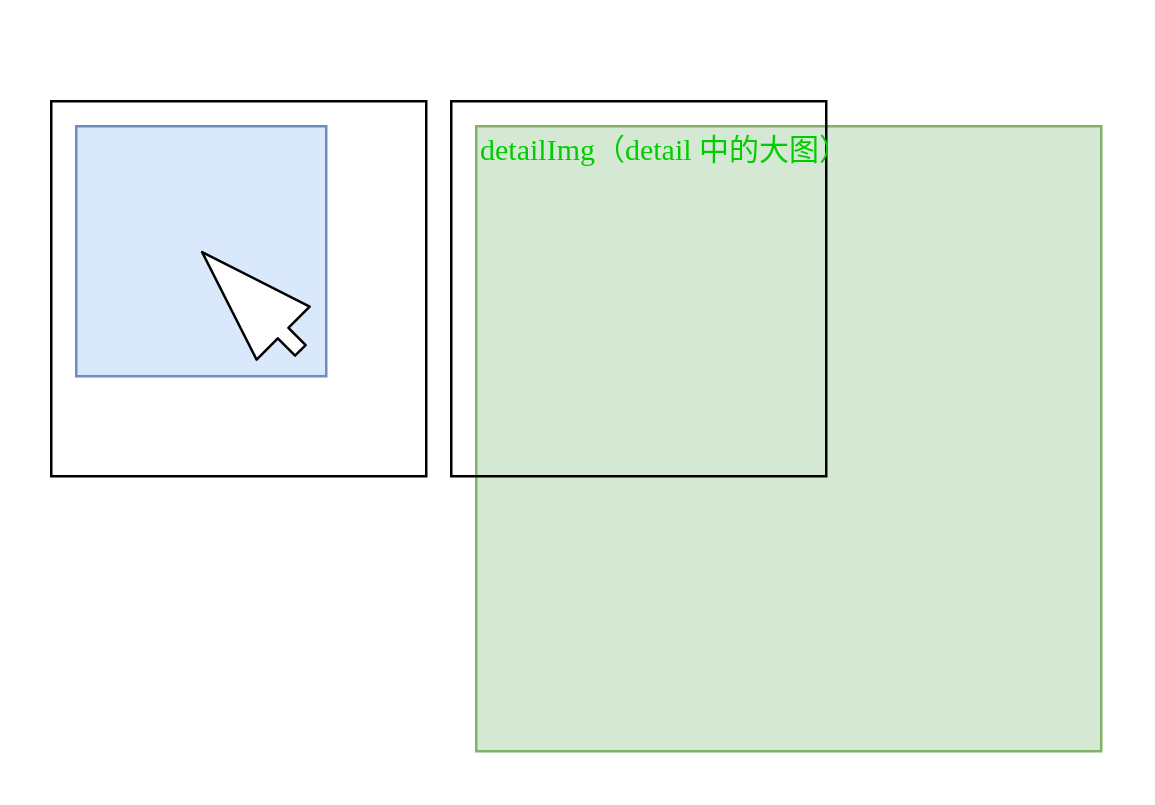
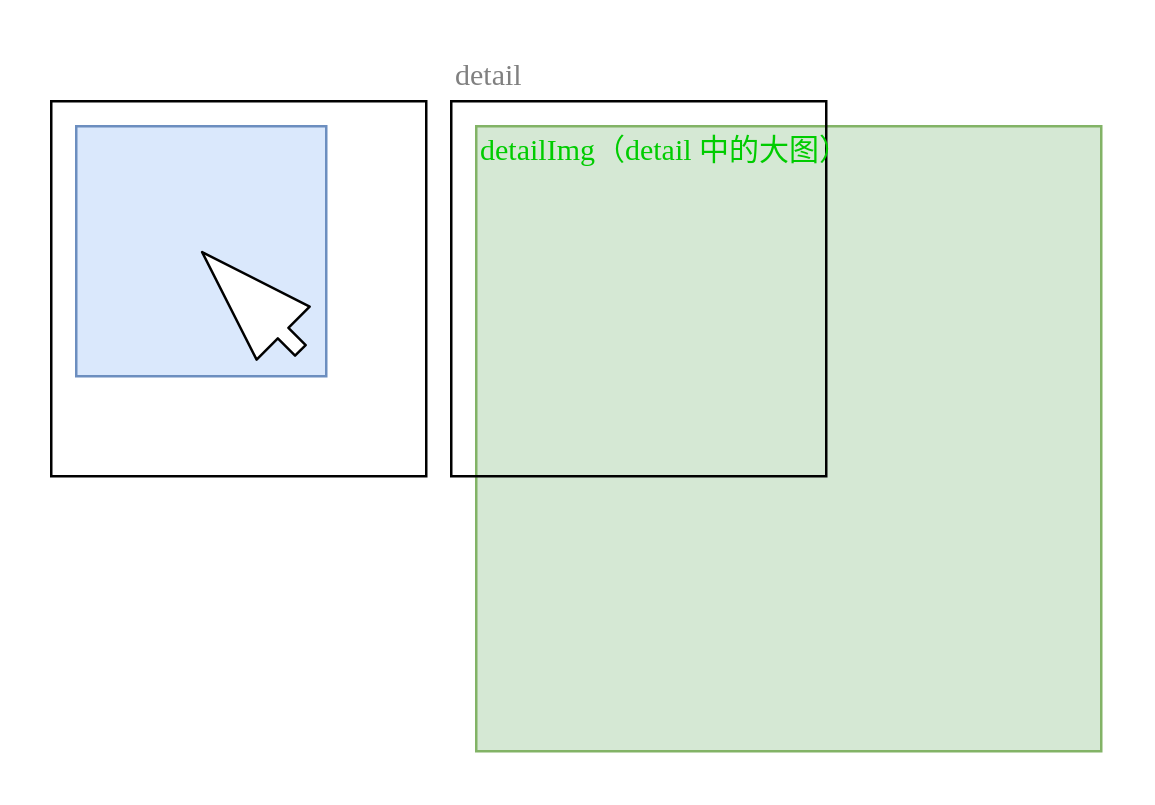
  <mxCell id="0" />
  <mxCell id="1" parent="0" />
  <mxCell id="2" value="" style="rounded=0;whiteSpace=wrap;html=1;fontFamily=Lucida Console;" parent="1" vertex="1"><mxGeometry x="20" y="40" width="150" height="150" as="geometry" /></mxCell>
  <mxCell id="3" value="" style="rounded=0;whiteSpace=wrap;html=1;fillColor=#dae8fc;strokeColor=#6c8ebf;fontFamily=Lucida Console;" parent="1" vertex="1"><mxGeometry x="30" y="50" width="100" height="100" as="geometry" /></mxCell>
  <mxCell id="4" value="" style="shape=flexArrow;endArrow=classic;html=1;endWidth=23;endSize=14.94;width=6;fillColor=#ffffff;fontFamily=Lucida Console;shadow=0;" parent="1" edge="1"><mxGeometry width="50" height="50" relative="1" as="geometry"><mxPoint x="120" y="140" as="sourcePoint" /><mxPoint x="80" y="100" as="targetPoint" /></mxGeometry></mxCell>
  <mxCell id="5" value="" style="rounded=0;whiteSpace=wrap;html=1;fillColor=#d5e8d4;strokeColor=#82b366;fontFamily=Lucida Console;" parent="1" vertex="1"><mxGeometry x="190" y="50" width="250" height="250" as="geometry" /></mxCell>
  <mxCell id="6" value="" style="rounded=0;whiteSpace=wrap;html=1;fillColor=none;fontFamily=Lucida Console;" parent="1" vertex="1"><mxGeometry x="180" y="40" width="150" height="150" as="geometry" /></mxCell>
+ <mxCell id="7" value="detail" style="text;html=1;strokeColor=none;fillColor=none;align=left;verticalAlign=middle;whiteSpace=wrap;rounded=0;fontColor=#808080;fontFamily=Lucida Console;" parent="1" vertex="1"><mxGeometry x="180" y="20" width="40" height="20" as="geometry" /></mxCell>
  <mxCell id="8" value="detailImg（detail 中的大图）" style="text;html=1;strokeColor=none;fillColor=none;align=left;verticalAlign=middle;whiteSpace=wrap;rounded=0;fontColor=#00CC00;fontFamily=Lucida Console;" parent="1" vertex="1"><mxGeometry x="190" y="50" width="190" height="20" as="geometry" /></mxCell>
